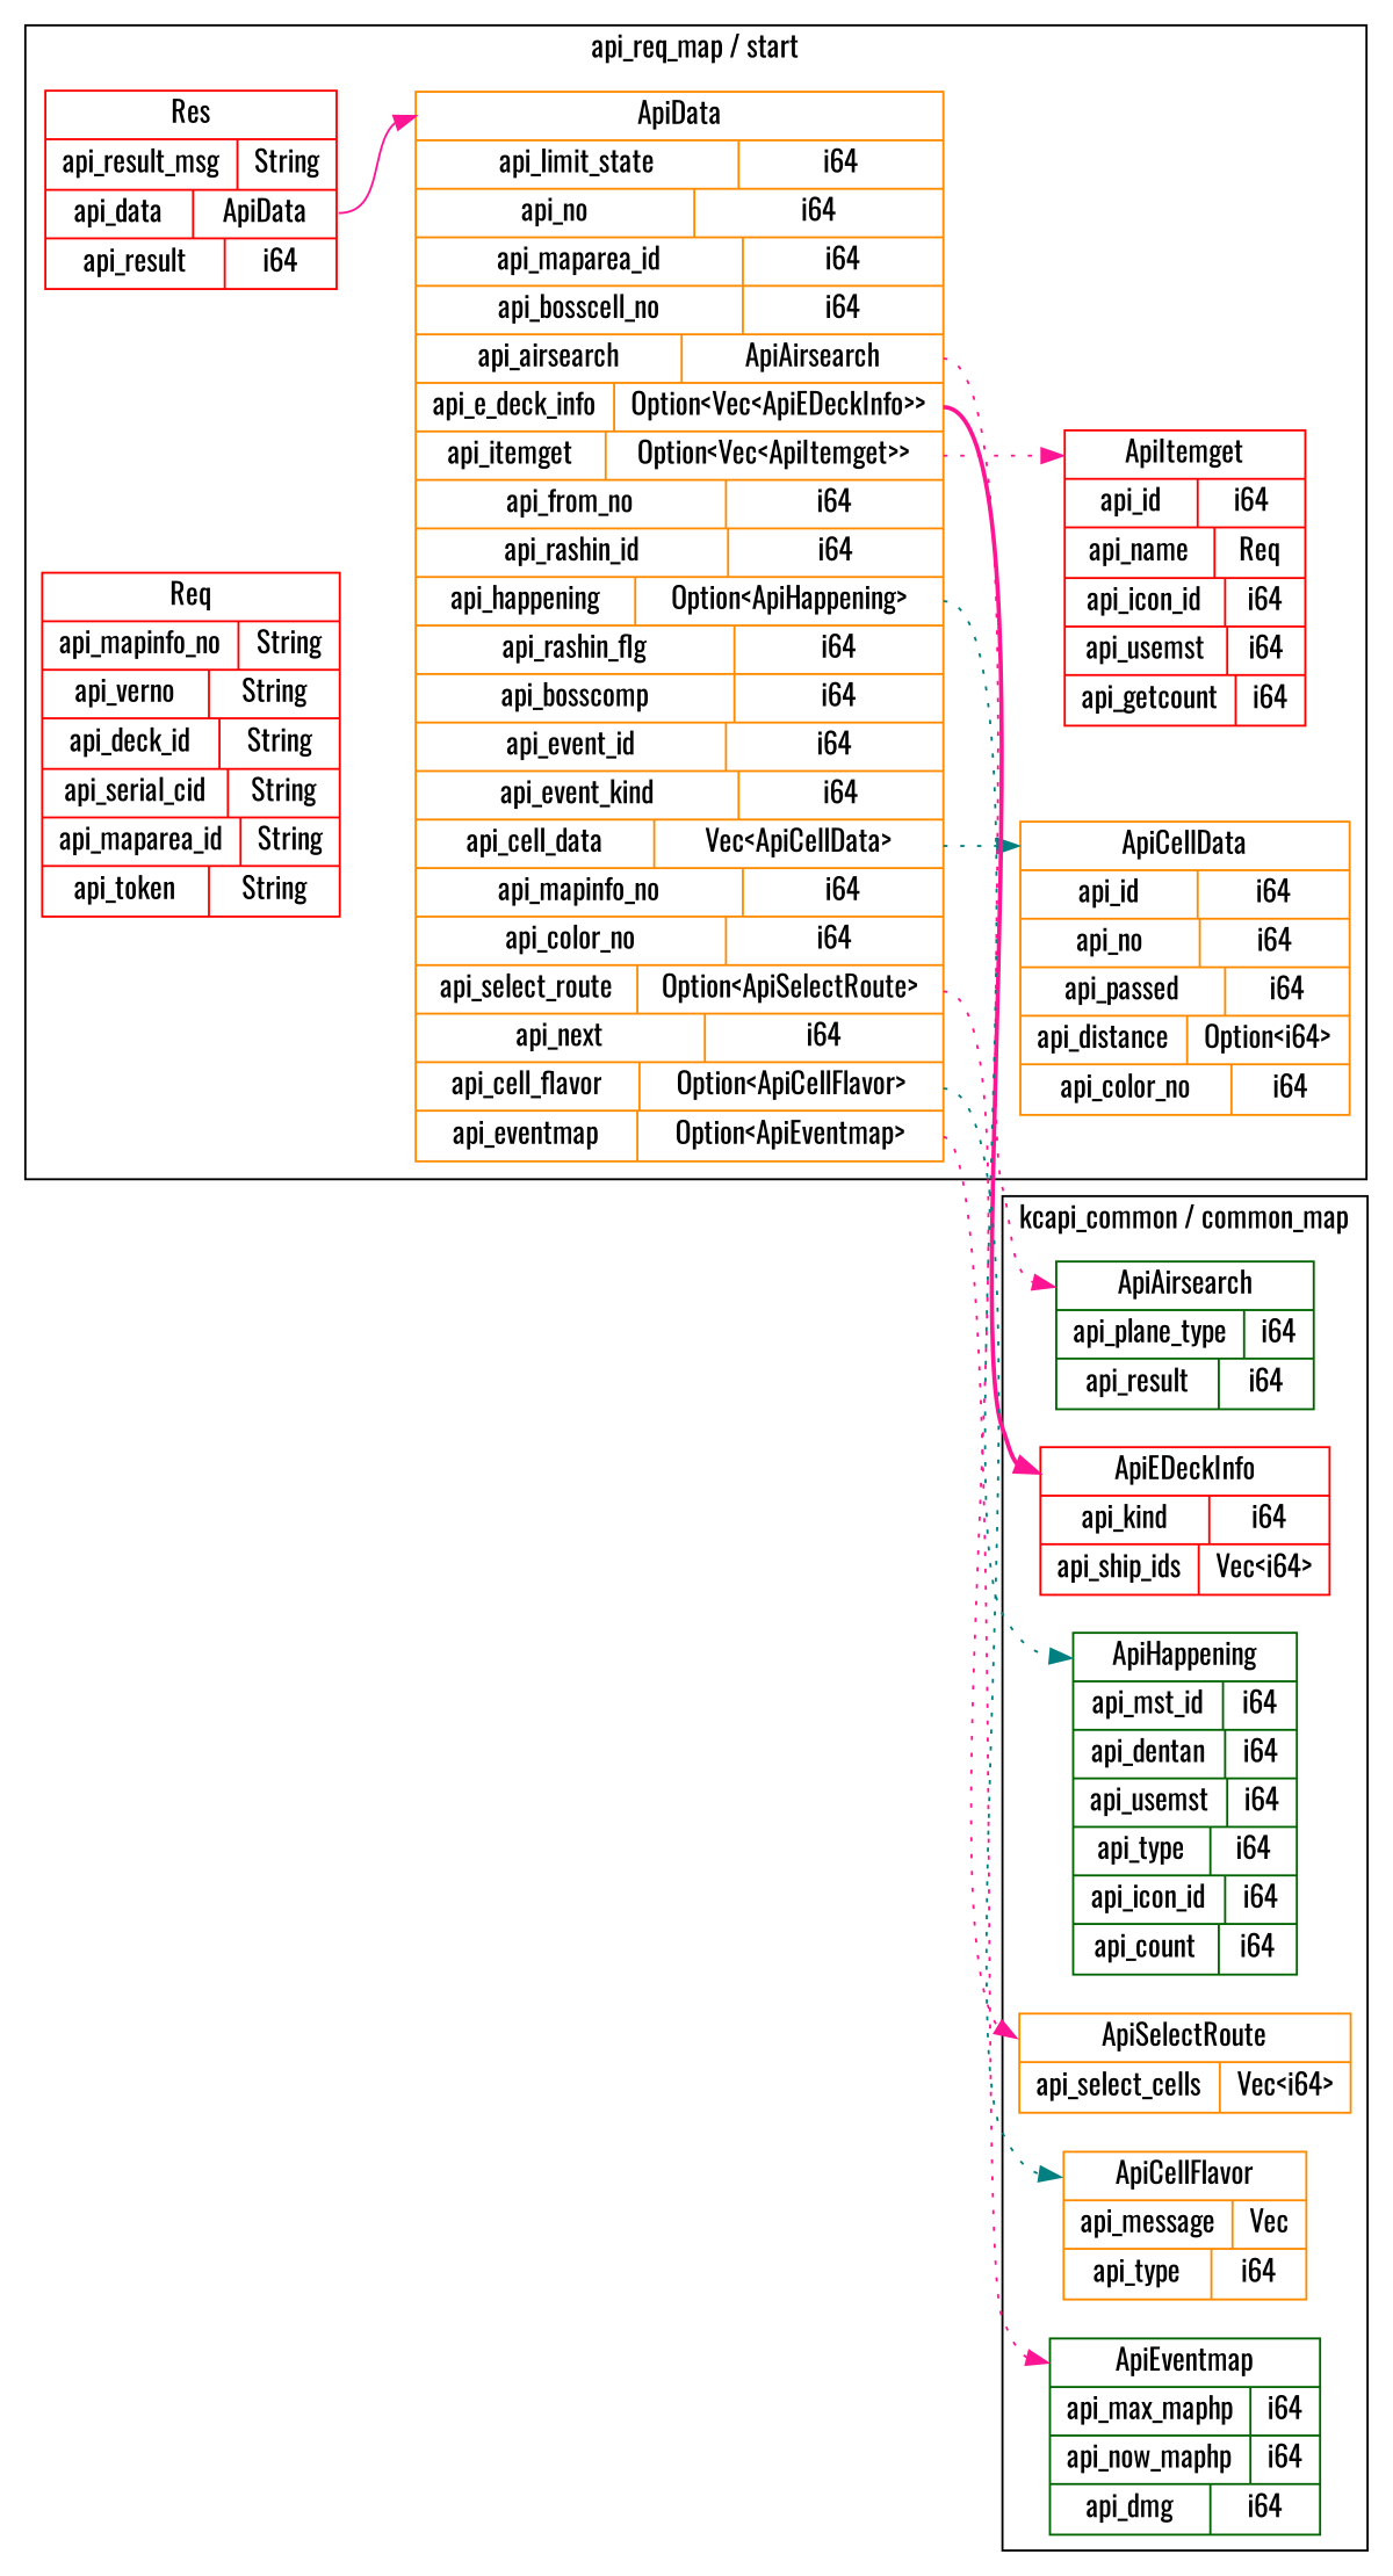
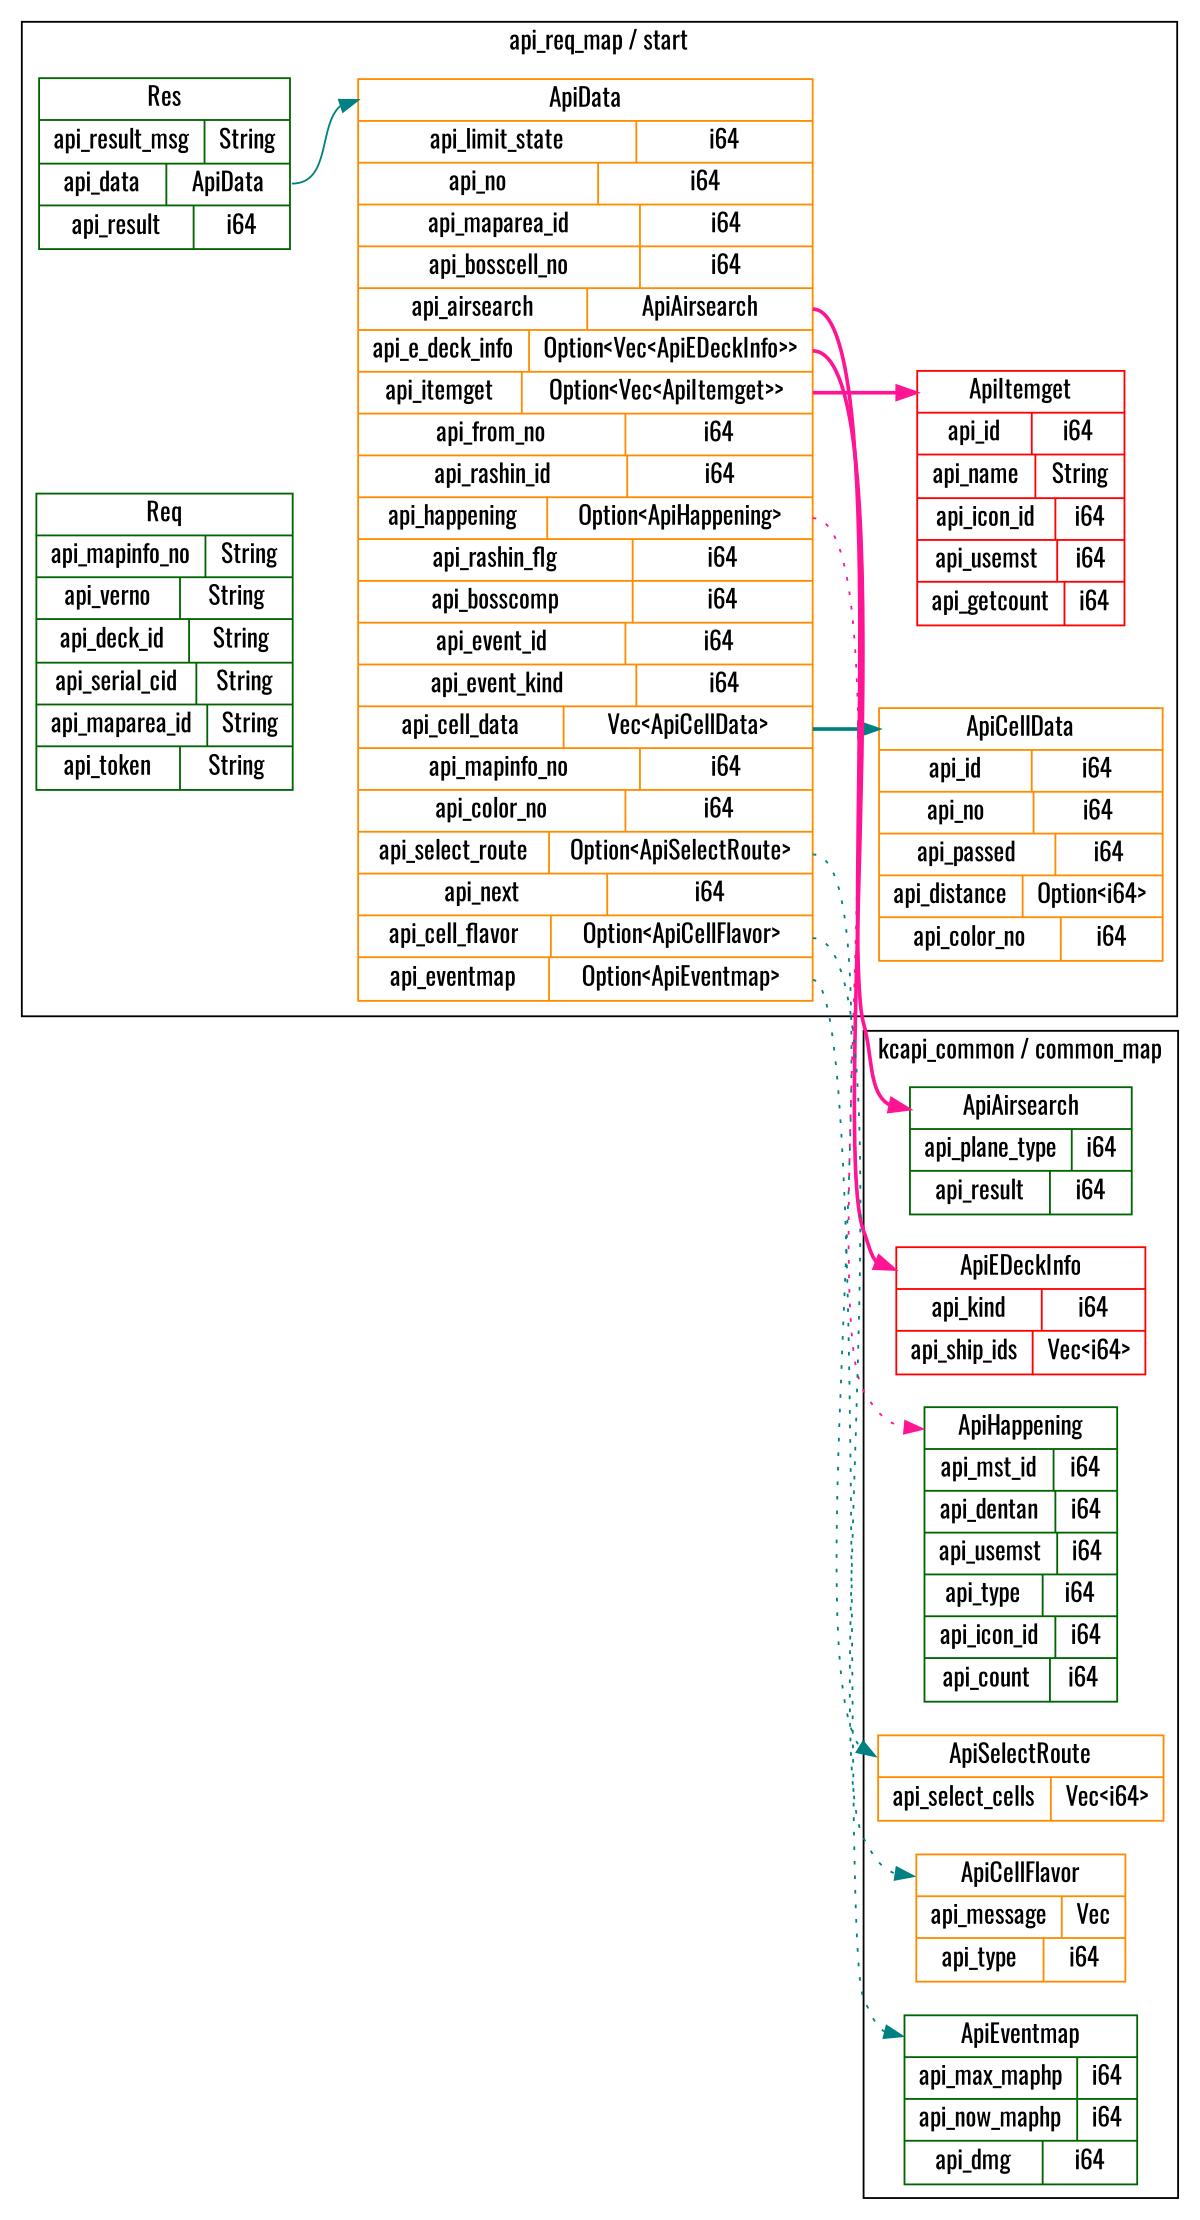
  digraph {
    fontname=Oswald
    rankdir=LR
    node [color=darkorange fontname=Oswald shape=record style=solid]
    edge [color=teal fontname=Oswald style=dotted]
-   n1 [color=red label="<Res> Res  | { api_result_msg | <api_result_msg> String } | { api_data | <api_data> ApiData } | { api_result | <api_result> i64 }"]
+   n1 [color=darkgreen label="<Res> Res  | { api_result_msg | <api_result_msg> String } | { api_data | <api_data> ApiData } | { api_result | <api_result> i64 }"]
    n2 [label="<ApiData> ApiData  | { api_limit_state | <api_limit_state> i64 } | { api_no | <api_no> i64 } | { api_maparea_id | <api_maparea_id> i64 } | { api_bosscell_no | <api_bosscell_no> i64 } | { api_airsearch | <api_airsearch> ApiAirsearch } | { api_e_deck_info | <api_e_deck_info> Option\<Vec\<ApiEDeckInfo\>\> } | { api_itemget | <api_itemget> Option\<Vec\<ApiItemget\>\> } | { api_from_no | <api_from_no> i64 } | { api_rashin_id | <api_rashin_id> i64 } | { api_happening | <api_happening> Option\<ApiHappening\> } | { api_rashin_flg | <api_rashin_flg> i64 } | { api_bosscomp | <api_bosscomp> i64 } | { api_event_id | <api_event_id> i64 } | { api_event_kind | <api_event_kind> i64 } | { api_cell_data | <api_cell_data> Vec\<ApiCellData\> } | { api_mapinfo_no | <api_mapinfo_no> i64 } | { api_color_no | <api_color_no> i64 } | { api_select_route | <api_select_route> Option\<ApiSelectRoute\> } | { api_next | <api_next> i64 } | { api_cell_flavor | <api_cell_flavor> Option\<ApiCellFlavor\> } | { api_eventmap | <api_eventmap> Option\<ApiEventmap\> }"]
-   n3 [color=red label="<ApiItemget> ApiItemget  | { api_id | <api_id> i64 } | { api_name | <api_name> Req } | { api_icon_id | <api_icon_id> i64 } | { api_usemst | <api_usemst> i64 } | { api_getcount | <api_getcount> i64 }"]
+   n3 [color=red label="<ApiItemget> ApiItemget  | { api_id | <api_id> i64 } | { api_name | <api_name> String } | { api_icon_id | <api_icon_id> i64 } | { api_usemst | <api_usemst> i64 } | { api_getcount | <api_getcount> i64 }"]
    n4 [label="<ApiCellData> ApiCellData  | { api_id | <api_id> i64 } | { api_no | <api_no> i64 } | { api_passed | <api_passed> i64 } | { api_distance | <api_distance> Option\<i64\> } | { api_color_no | <api_color_no> i64 }"]
-   n5 [color=red label="<Req> Req  | { api_mapinfo_no | <api_mapinfo_no> String } | { api_verno | <api_verno> String } | { api_deck_id | <api_deck_id> String } | { api_serial_cid | <api_serial_cid> String } | { api_maparea_id | <api_maparea_id> String } | { api_token | <api_token> String }"]
+   n5 [color=darkgreen label="<Req> Req  | { api_mapinfo_no | <api_mapinfo_no> String } | { api_verno | <api_verno> String } | { api_deck_id | <api_deck_id> String } | { api_serial_cid | <api_serial_cid> String } | { api_maparea_id | <api_maparea_id> String } | { api_token | <api_token> String }"]
    n6 [color=darkgreen label="<ApiAirsearch> ApiAirsearch  | { api_plane_type | <api_plane_type> i64 } | { api_result | <api_result> i64 }"]
    n7 [color=red label="<ApiEDeckInfo> ApiEDeckInfo  | { api_kind | <api_kind> i64 } | { api_ship_ids | <api_ship_ids> Vec\<i64\> }"]
    n8 [color=darkgreen label="<ApiHappening> ApiHappening  | { api_mst_id | <api_mst_id> i64 } | { api_dentan | <api_dentan> i64 } | { api_usemst | <api_usemst> i64 } | { api_type | <api_type> i64 } | { api_icon_id | <api_icon_id> i64 } | { api_count | <api_count> i64 }"]
    n9 [label="<ApiSelectRoute> ApiSelectRoute  | { api_select_cells | <api_select_cells> Vec\<i64\> }"]
    n10 [label="<ApiCellFlavor> ApiCellFlavor  | { api_message | <api_message> Vec } | { api_type | <api_type> i64 }"]
    n11 [color=darkgreen label="<ApiEventmap> ApiEventmap  | { api_max_maphp | <api_max_maphp> i64 } | { api_now_maphp | <api_now_maphp> i64 } | { api_dmg | <api_dmg> i64 }"]
    subgraph cluster_1 {
      label="api_req_map / start"
      n1
      n2
      n3
      n4
      n5
    }
    subgraph cluster_2 {
      label="kcapi_common / common_map"
      n6
      n7
      n8
      n9
      n10
      n11
    }
-   n1 -> n2 [color=deeppink headport="ApiData:w" style=solid tailport="api_data:e"]
-   n2 -> n3 [color=deeppink headport="ApiItemget:w" tailport="api_itemget:e"]
-   n2 -> n4 [headport="ApiCellData:w" tailport="api_cell_data:e"]
-   n2 -> n6 [color=deeppink headport="ApiAirsearch:w" tailport="api_airsearch:e"]
+   n1 -> n2 [headport="ApiData:w" style=solid tailport="api_data:e"]
+   n2 -> n3 [color=deeppink headport="ApiItemget:w" style=bold tailport="api_itemget:e"]
+   n2 -> n4 [headport="ApiCellData:w" style=bold tailport="api_cell_data:e"]
+   n2 -> n6 [color=deeppink headport="ApiAirsearch:w" style=bold tailport="api_airsearch:e"]
    n2 -> n7 [color=deeppink headport="ApiEDeckInfo:w" style=bold tailport="api_e_deck_info:e"]
-   n2 -> n8 [headport="ApiHappening:w" tailport="api_happening:e"]
-   n2 -> n9 [color=deeppink headport="ApiSelectRoute:w" tailport="api_select_route:e"]
+   n2 -> n8 [color=deeppink headport="ApiHappening:w" tailport="api_happening:e"]
+   n2 -> n9 [headport="ApiSelectRoute:w" tailport="api_select_route:e"]
    n2 -> n10 [headport="ApiCellFlavor:w" tailport="api_cell_flavor:e"]
-   n2 -> n11 [color=deeppink headport="ApiEventmap:w" tailport="api_eventmap:e"]
+   n2 -> n11 [headport="ApiEventmap:w" tailport="api_eventmap:e"]
  }
